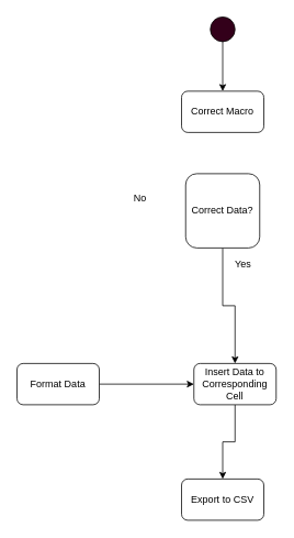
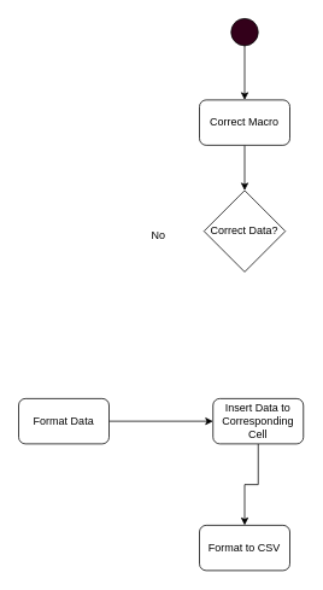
  <mxCell id="0" />
  <mxCell id="1" parent="0" />
  <mxCell id="2" style="edgeStyle=orthogonalEdgeStyle;rounded=0;orthogonalLoop=1;jettySize=auto;html=1;" edge="1" parent="1" source="3" target="5"><mxGeometry relative="1" as="geometry" /></mxCell>
  <mxCell id="3" value="" style="ellipse;whiteSpace=wrap;html=1;aspect=fixed;shadow=0;fillColor=#33001A;" vertex="1" parent="1"><mxGeometry x="255" y="20" width="30" height="30" as="geometry" /></mxCell>
+ <mxCell id="4" style="edgeStyle=orthogonalEdgeStyle;rounded=0;orthogonalLoop=1;jettySize=auto;html=1;entryX=0.5;entryY=0;entryDx=0;entryDy=0;" edge="1" parent="1" source="5" target="10"><mxGeometry relative="1" as="geometry" /></mxCell>
  <mxCell id="5" value="Correct Macro" style="rounded=1;whiteSpace=wrap;html=1;shadow=0;fillColor=#FFFFFF;" vertex="1" parent="1"><mxGeometry x="220" y="110" width="100" height="50" as="geometry" /></mxCell>
  <mxCell id="6" style="edgeStyle=orthogonalEdgeStyle;rounded=0;orthogonalLoop=1;jettySize=auto;html=1;entryX=0;entryY=0.5;entryDx=0;entryDy=0;" edge="1" parent="1" source="7" target="14"><mxGeometry relative="1" as="geometry" /></mxCell>
  <mxCell id="7" value="Format Data" style="rounded=1;whiteSpace=wrap;html=1;shadow=0;fillColor=#FFFFFF;" vertex="1" parent="1"><mxGeometry x="20" y="440" width="100" height="50" as="geometry" /></mxCell>
- <mxCell id="8" value="Export to CSV" style="rounded=1;whiteSpace=wrap;html=1;shadow=0;fillColor=#FFFFFF;" vertex="1" parent="1"><mxGeometry x="220" y="580" width="100" height="50" as="geometry" /></mxCell>
- <mxCell id="9" style="edgeStyle=orthogonalEdgeStyle;rounded=0;orthogonalLoop=1;jettySize=auto;html=1;entryX=0.5;entryY=0;entryDx=0;entryDy=0;" edge="1" parent="1" source="10" target="14"><mxGeometry relative="1" as="geometry" /></mxCell>
- <mxCell id="10" value="Correct Data?" style="whiteSpace=wrap;html=1;shadow=0;fillColor=#FFFFFF;rounded=1;" vertex="1" parent="1"><mxGeometry x="225" y="210" width="90" height="90" as="geometry" /></mxCell>
- <mxCell id="11" value="Yes" style="text;html=1;strokeColor=none;fillColor=none;align=center;verticalAlign=middle;whiteSpace=wrap;rounded=0;shadow=0;" vertex="1" parent="1"><mxGeometry x="275" y="310" width="40" height="20" as="geometry" /></mxCell>
- <mxCell id="12" value="No" style="text;html=1;strokeColor=none;fillColor=none;align=center;verticalAlign=middle;whiteSpace=wrap;rounded=0;shadow=0;" vertex="1" parent="1"><mxGeometry x="150" y="230" width="40" height="20" as="geometry" /></mxCell>
+ <mxCell id="8" value="Format to CSV" style="rounded=1;whiteSpace=wrap;html=1;shadow=0;fillColor=#FFFFFF;" vertex="1" parent="1"><mxGeometry x="220" y="580" width="100" height="50" as="geometry" /></mxCell>
+ <mxCell id="10" value="Correct Data?" style="rhombus;whiteSpace=wrap;html=1;shadow=0;fillColor=#FFFFFF;" vertex="1" parent="1"><mxGeometry x="225" y="210" width="90" height="90" as="geometry" /></mxCell>
+ <mxCell id="12" value="No" style="text;html=1;strokeColor=none;fillColor=none;align=center;verticalAlign=middle;whiteSpace=wrap;rounded=0;shadow=0;" vertex="1" parent="1"><mxGeometry x="155" y="250" width="40" height="20" as="geometry" /></mxCell>
  <mxCell id="13" style="edgeStyle=orthogonalEdgeStyle;rounded=0;orthogonalLoop=1;jettySize=auto;html=1;entryX=0.5;entryY=0;entryDx=0;entryDy=0;" edge="1" parent="1" source="14" target="8"><mxGeometry relative="1" as="geometry" /></mxCell>
  <mxCell id="14" value="Insert Data to Corresponding Cell" style="rounded=1;whiteSpace=wrap;html=1;shadow=0;fillColor=#FFFFFF;" vertex="1" parent="1"><mxGeometry x="235" y="440" width="100" height="50" as="geometry" /></mxCell>
